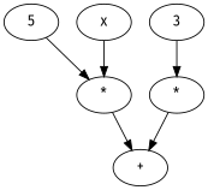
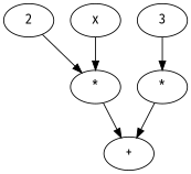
  digraph {
    fontname="Fira Sans"
    node [fontname="Fira Sans"]
    edge [fontname="Fira Sans"]
-   n1 [label=5]
+   n1 [label=2]
    n2 [label="*"]
    n3 [label="+"]
    n4 [label=x]
    n5 [label=3]
    n6 [label="*"]
    n1 -> n2
    n2 -> n3
    n4 -> n2
    n5 -> n6
    n6 -> n3
  }
